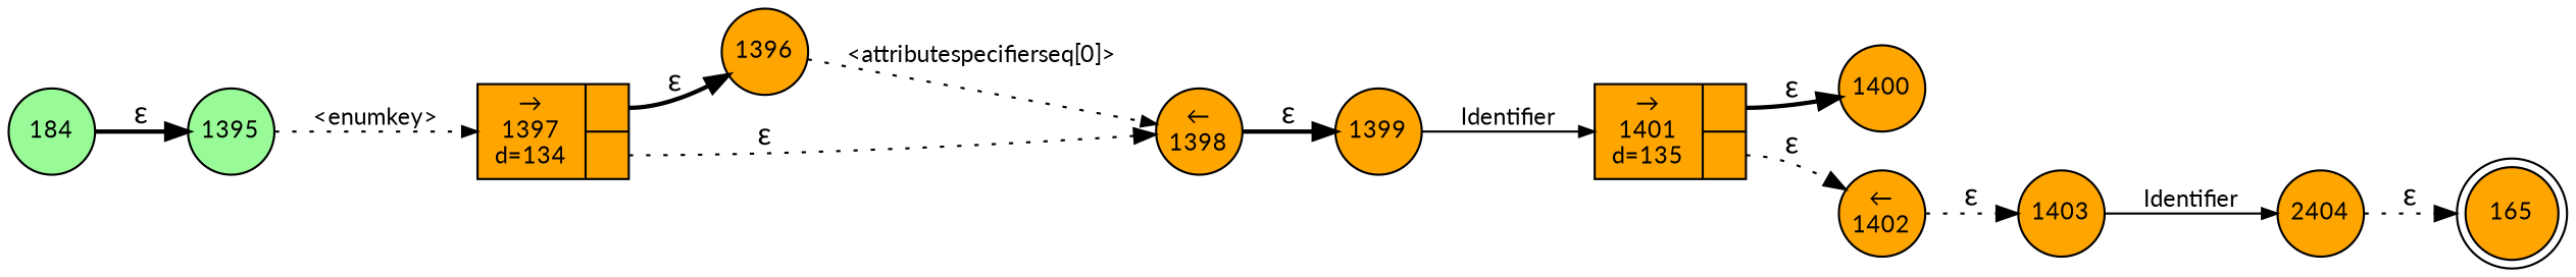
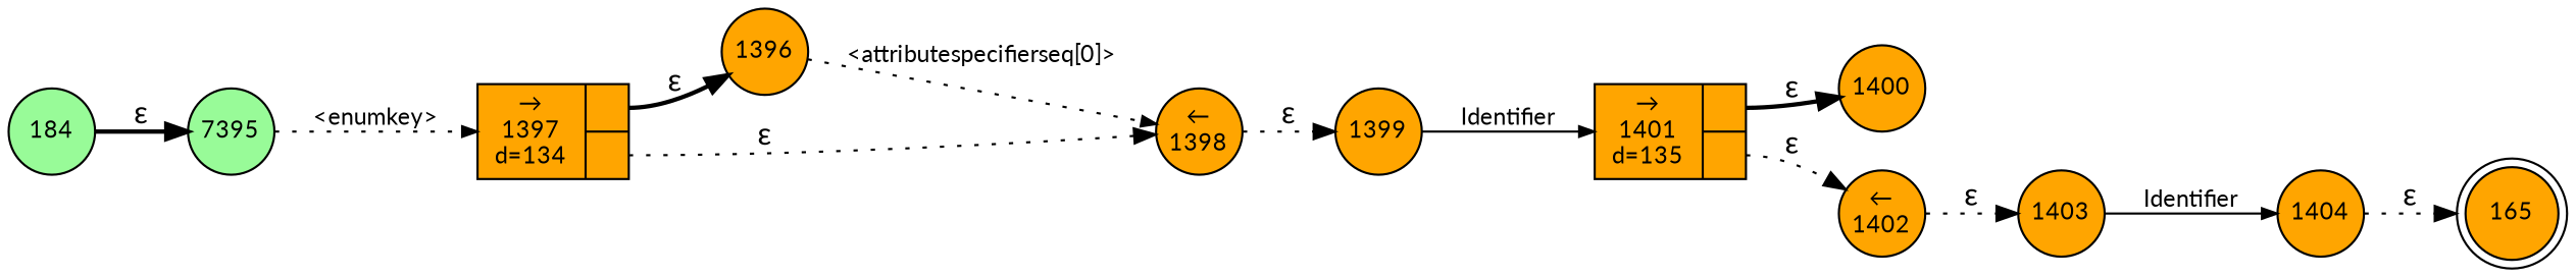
  digraph {
    fontname=Lato
    rankdir=LR
    node [fillcolor=orange fixedsize=true fontname=Lato fontsize=11 shape=circle style=filled peripheries=1]
    edge [fontname=Lato style=dotted]
    n1 [label=165 shape=doublecircle width=.6 peripheries=""]
-   n2 [fillcolor=palegreen label=1395 width=.55]
+   n2 [fillcolor=palegreen label=7395 width=.55]
    n3 [fixedsize=false label="{&rarr;\n1397\nd=134|{<p0>|<p1>}}" shape=record]
    n4 [label=1396 width=.55]
    n5 [label="&larr;\n1398" width=.55]
    n6 [fillcolor=palegreen label=184 width=.55]
    n7 [label=1399 width=.55]
    n8 [fixedsize=false label="{&rarr;\n1401\nd=135|{<p0>|<p1>}}" shape=record]
    n9 [label=1400 width=.55]
    n10 [label="&larr;\n1402" width=.55]
    n11 [label=1403 width=.55]
-   n12 [label=2404 width=.55]
+   n12 [label=1404 width=.55]
    n2 -> n3 [arrowhead=normal arrowsize=.7 fontsize=11 label="<enumkey>"]
    n3 -> n4 [label="&epsilon;" style=bold tailport=p0]
    n3 -> n5 [label="&epsilon;" tailport=p1]
    n4 -> n5 [arrowhead=normal arrowsize=.7 fontsize=11 label="<attributespecifierseq[0]>"]
-   n5 -> n7 [label="&epsilon;" style=bold]
+   n5 -> n7 [label="&epsilon;"]
    n6 -> n2 [label="&epsilon;" style=bold]
    n7 -> n8 [arrowhead=normal arrowsize=.7 fontsize=11 label=Identifier style=solid]
    n8 -> n9 [label="&epsilon;" style=bold tailport=p0]
    n8 -> n10 [label="&epsilon;" tailport=p1]
    n10 -> n11 [label="&epsilon;"]
    n11 -> n12 [arrowhead=normal arrowsize=.7 fontsize=11 label=Identifier style=solid]
    n12 -> n1 [label="&epsilon;"]
  }
